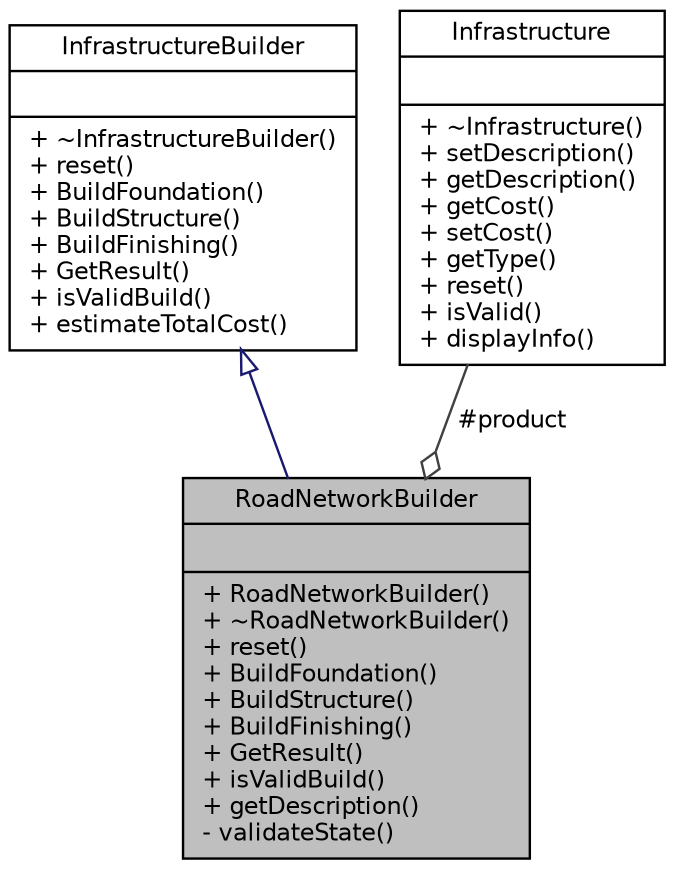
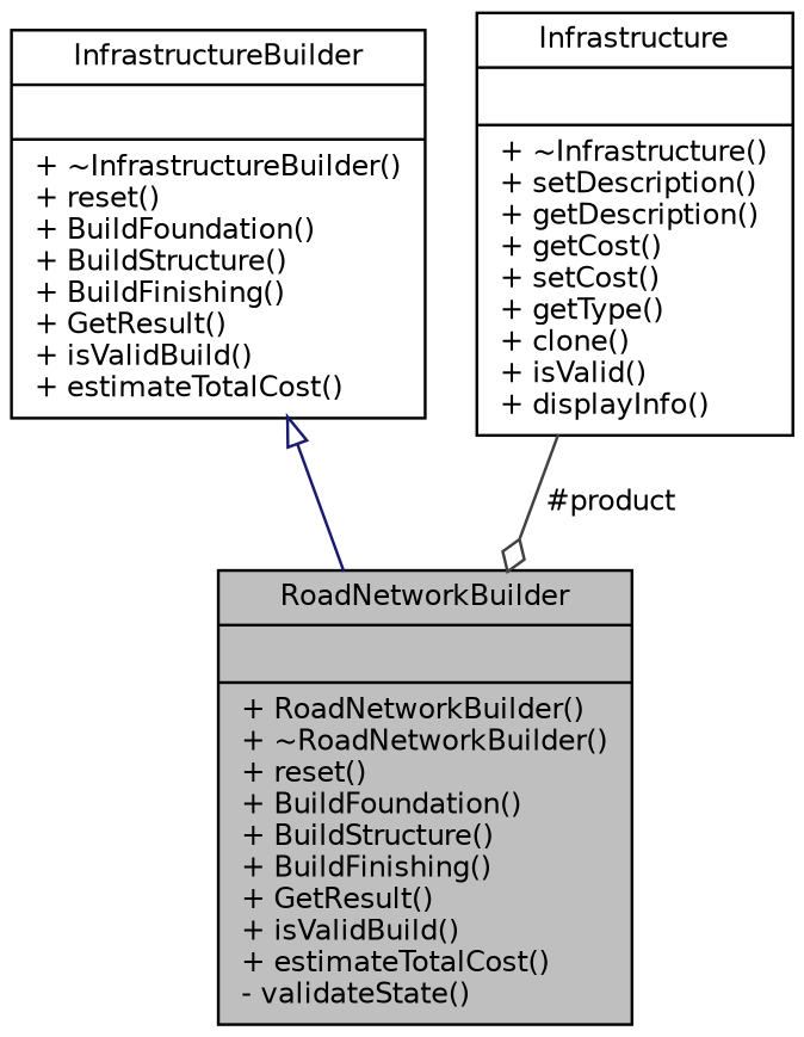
  digraph {
    node [color=black fillcolor=white fontname=Helvetica fontsize=10 shape=record style=filled]
    edge [fontname=Helvetica fontsize=10 labelfontname=Helvetica labelfontsize=10 style=solid]
-   n1 [fillcolor=grey75 fontcolor=black height=0.2 label="{RoadNetworkBuilder\n||+ RoadNetworkBuilder()\l+ ~RoadNetworkBuilder()\l+ reset()\l+ BuildFoundation()\l+ BuildStructure()\l+ BuildFinishing()\l+ GetResult()\l+ isValidBuild()\l+ getDescription()\l- validateState()\l}" width=0.4]
+   n1 [fillcolor=grey75 fontcolor=black height=0.2 label="{RoadNetworkBuilder\n||+ RoadNetworkBuilder()\l+ ~RoadNetworkBuilder()\l+ reset()\l+ BuildFoundation()\l+ BuildStructure()\l+ BuildFinishing()\l+ GetResult()\l+ isValidBuild()\l+ estimateTotalCost()\l- validateState()\l}" width=0.4]
    n2 [height=0.2 label="{InfrastructureBuilder\n||+ ~InfrastructureBuilder()\l+ reset()\l+ BuildFoundation()\l+ BuildStructure()\l+ BuildFinishing()\l+ GetResult()\l+ isValidBuild()\l+ estimateTotalCost()\l}" width=0.4]
-   n3 [height=0.2 label="{Infrastructure\n||+ ~Infrastructure()\l+ setDescription()\l+ getDescription()\l+ getCost()\l+ setCost()\l+ getType()\l+ reset()\l+ isValid()\l+ displayInfo()\l}" width=0.4]
+   n3 [height=0.2 label="{Infrastructure\n||+ ~Infrastructure()\l+ setDescription()\l+ getDescription()\l+ getCost()\l+ setCost()\l+ getType()\l+ clone()\l+ isValid()\l+ displayInfo()\l}" width=0.4]
    n2 -> n1 [arrowtail=onormal color=midnightblue dir=back]
    n3 -> n1 [arrowhead=odiamond color=grey25 label=" #product"]
  }
